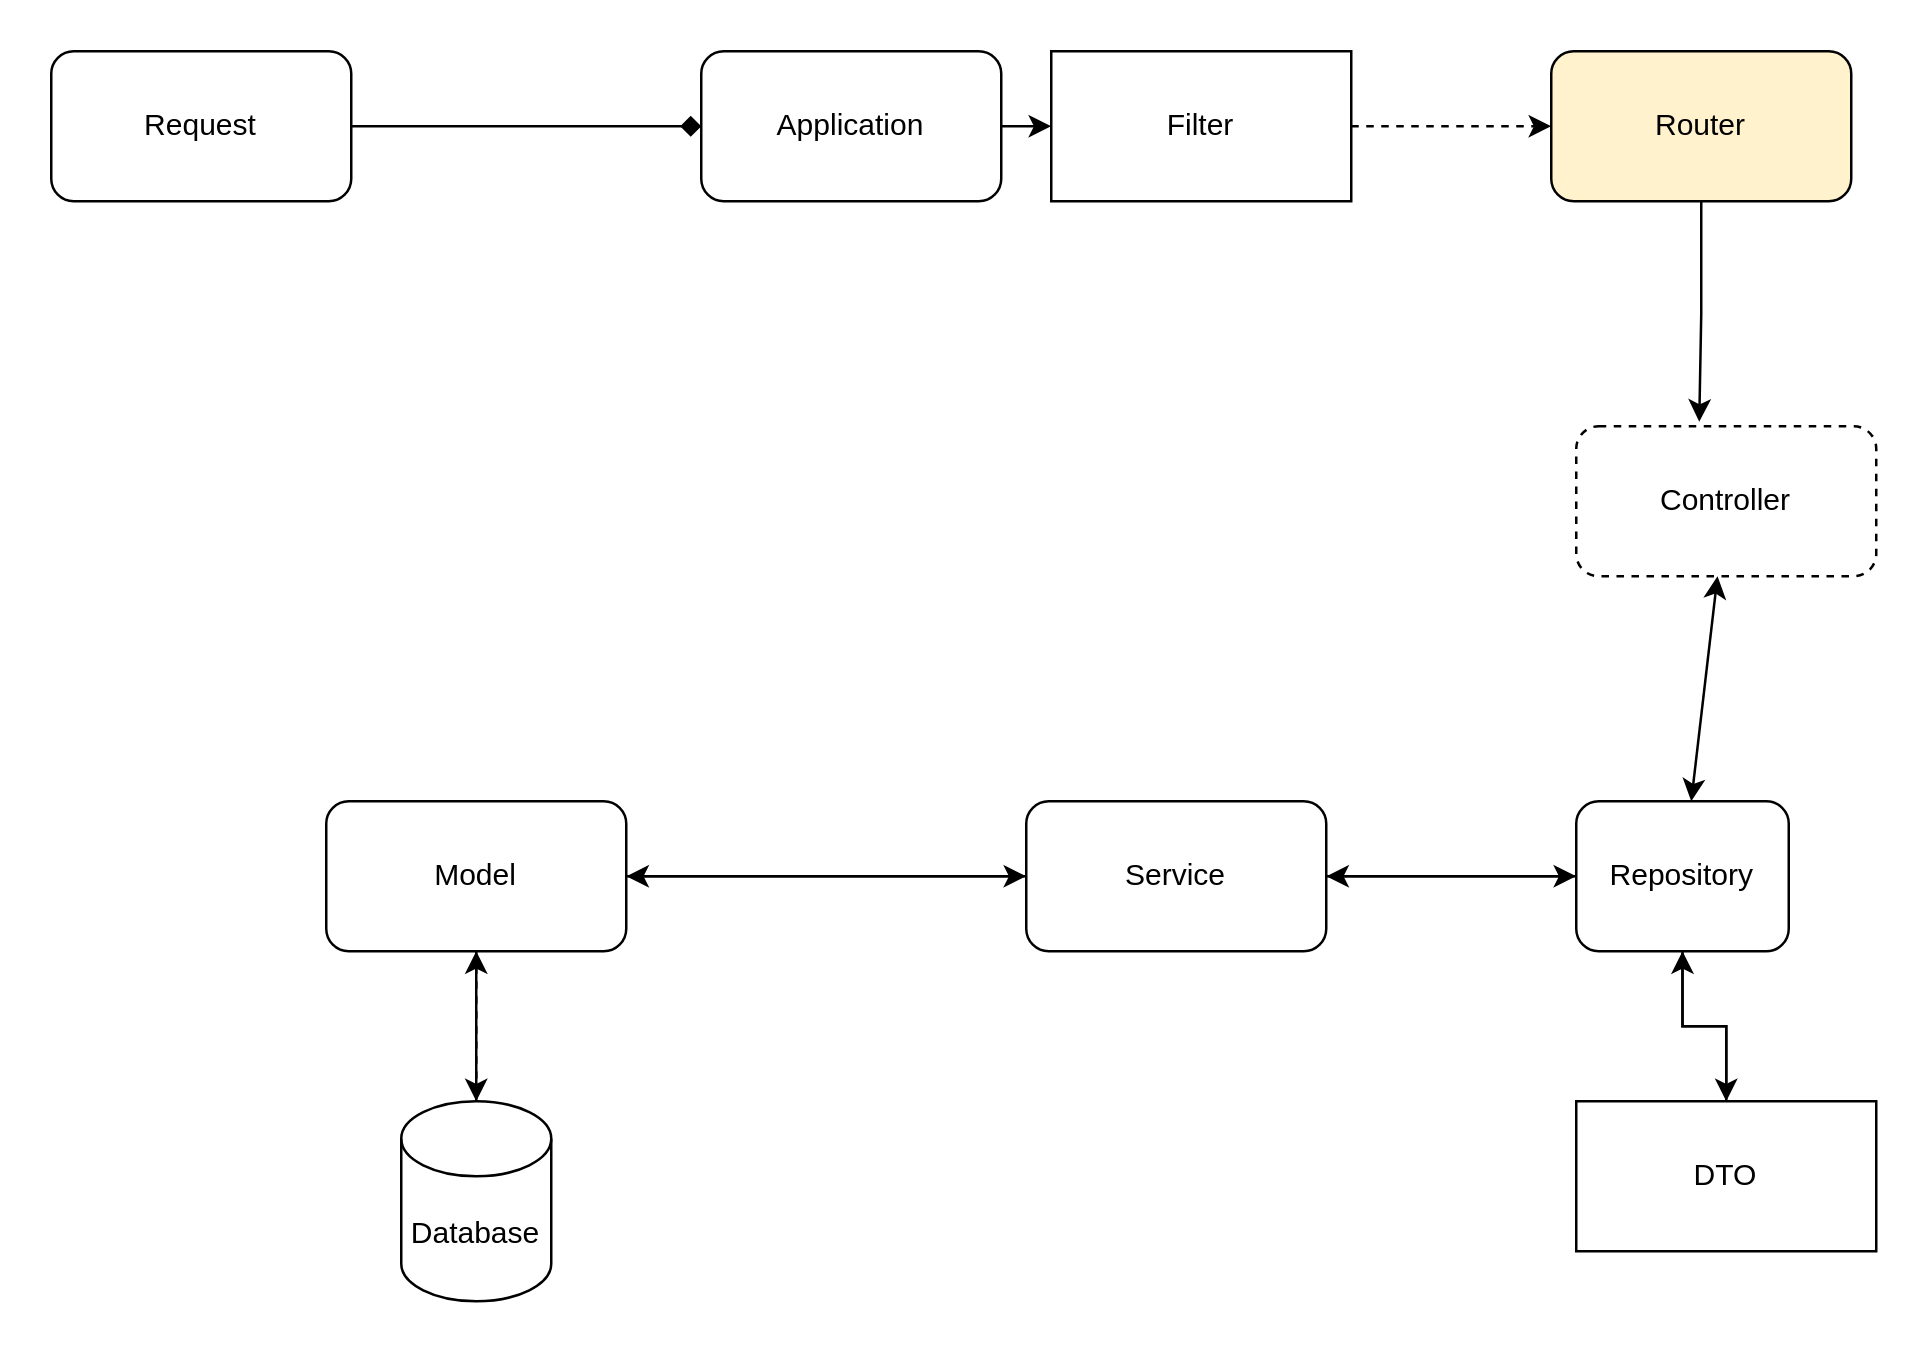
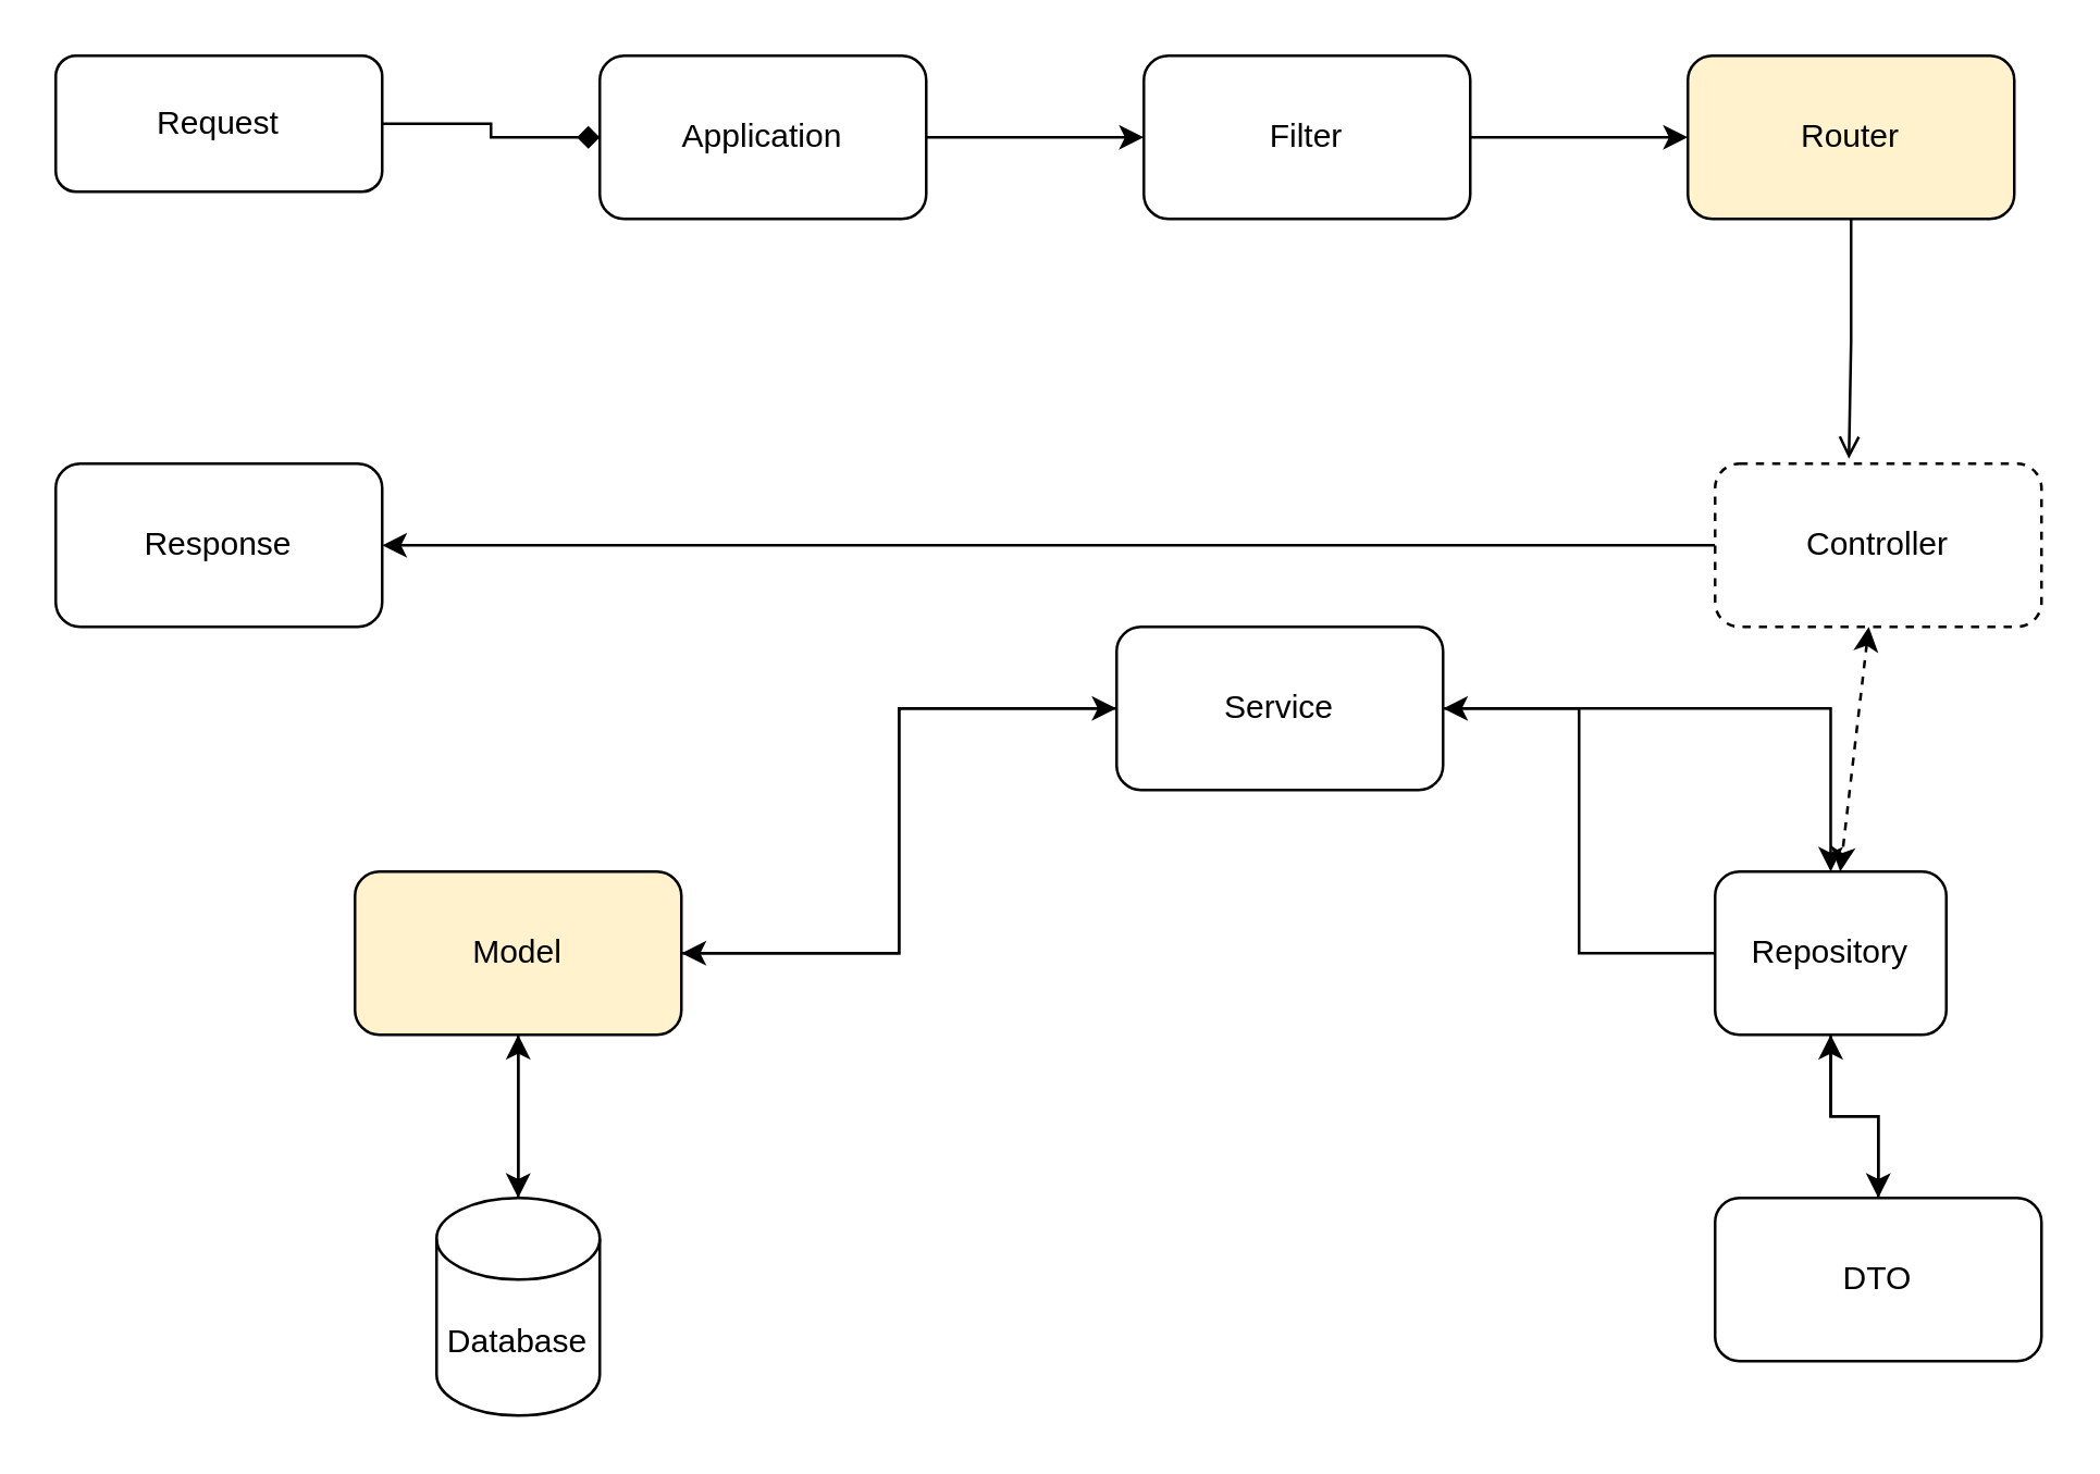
  <mxCell id="0" />
  <mxCell id="1" parent="0" />
  <mxCell id="2" style="edgeStyle=orthogonalEdgeStyle;rounded=0;orthogonalLoop=1;jettySize=auto;html=1;exitX=1;exitY=0.5;exitDx=0;exitDy=0;entryX=0;entryY=0.5;entryDx=0;entryDy=0;endArrow=diamond;" edge="1" parent="1" source="3" target="7"><mxGeometry relative="1" as="geometry" /></mxCell>
- <mxCell id="3" value="Request&lt;br&gt;" style="rounded=1;whiteSpace=wrap;html=1;" vertex="1" parent="1"><mxGeometry x="20" y="20" width="120" height="60" as="geometry" /></mxCell>
- <mxCell id="4" style="edgeStyle=orthogonalEdgeStyle;rounded=0;orthogonalLoop=1;jettySize=auto;html=1;exitX=1;exitY=0.5;exitDx=0;exitDy=0;entryX=0;entryY=0.5;entryDx=0;entryDy=0;dashed=1;" edge="1" parent="1" source="5" target="11"><mxGeometry relative="1" as="geometry"><mxPoint x="590" y="50" as="targetPoint" /></mxGeometry></mxCell>
- <mxCell id="5" value="Filter&lt;br&gt;" style="rounded=0;whiteSpace=wrap;html=1;" vertex="1" parent="1"><mxGeometry x="420" y="20" width="120" height="60" as="geometry" /></mxCell>
+ <mxCell id="3" value="Request&lt;br&gt;" style="rounded=1;whiteSpace=wrap;html=1;" vertex="1" parent="1"><mxGeometry x="20" y="20" width="120" height="50" as="geometry" /></mxCell>
+ <mxCell id="4" style="edgeStyle=orthogonalEdgeStyle;rounded=0;orthogonalLoop=1;jettySize=auto;html=1;exitX=1;exitY=0.5;exitDx=0;exitDy=0;entryX=0;entryY=0.5;entryDx=0;entryDy=0;" edge="1" parent="1" source="5" target="11"><mxGeometry relative="1" as="geometry"><mxPoint x="590" y="50" as="targetPoint" /></mxGeometry></mxCell>
+ <mxCell id="5" value="Filter&lt;br&gt;" style="whiteSpace=wrap;html=1;rounded=1;" vertex="1" parent="1"><mxGeometry x="420" y="20" width="120" height="60" as="geometry" /></mxCell>
  <mxCell id="6" style="edgeStyle=orthogonalEdgeStyle;rounded=0;orthogonalLoop=1;jettySize=auto;html=1;exitX=1;exitY=0.5;exitDx=0;exitDy=0;entryX=0;entryY=0.5;entryDx=0;entryDy=0;" edge="1" parent="1" source="7" target="5"><mxGeometry relative="1" as="geometry" /></mxCell>
- <mxCell id="7" value="Application&lt;br&gt;" style="rounded=1;whiteSpace=wrap;html=1;" vertex="1" parent="1"><mxGeometry x="280" y="20" width="120" height="60" as="geometry" /></mxCell>
+ <mxCell id="7" value="Application&lt;br&gt;" style="rounded=1;whiteSpace=wrap;html=1;" vertex="1" parent="1"><mxGeometry x="220" y="20" width="120" height="60" as="geometry" /></mxCell>
+ <mxCell id="8" style="edgeStyle=orthogonalEdgeStyle;rounded=0;orthogonalLoop=1;jettySize=auto;html=1;exitX=0;exitY=0.5;exitDx=0;exitDy=0;entryX=1;entryY=0.5;entryDx=0;entryDy=0;" edge="1" parent="1" source="9" target="26"><mxGeometry relative="1" as="geometry" /></mxCell>
  <mxCell id="9" value="Controller&lt;br&gt;" style="rounded=1;whiteSpace=wrap;html=1;dashed=1;" vertex="1" parent="1"><mxGeometry x="630" y="170" width="120" height="60" as="geometry" /></mxCell>
- <mxCell id="10" style="edgeStyle=orthogonalEdgeStyle;rounded=0;orthogonalLoop=1;jettySize=auto;html=1;entryX=0.41;entryY=-0.03;entryDx=0;entryDy=0;entryPerimeter=0;" edge="1" parent="1" source="11" target="9"><mxGeometry relative="1" as="geometry" /></mxCell>
+ <mxCell id="10" style="edgeStyle=orthogonalEdgeStyle;rounded=0;orthogonalLoop=1;jettySize=auto;html=1;entryX=0.41;entryY=-0.03;entryDx=0;entryDy=0;entryPerimeter=0;endArrow=open;" edge="1" parent="1" source="11" target="9"><mxGeometry relative="1" as="geometry" /></mxCell>
  <mxCell id="11" value="Router&lt;br&gt;" style="rounded=1;whiteSpace=wrap;html=1;fillColor=#fff2cc;" vertex="1" parent="1"><mxGeometry x="620" y="20" width="120" height="60" as="geometry" /></mxCell>
  <mxCell id="12" value="" style="edgeStyle=orthogonalEdgeStyle;rounded=0;orthogonalLoop=1;jettySize=auto;html=1;" edge="1" parent="1" source="14" target="17"><mxGeometry relative="1" as="geometry" /></mxCell>
  <mxCell id="13" style="edgeStyle=orthogonalEdgeStyle;rounded=0;orthogonalLoop=1;jettySize=auto;html=1;exitX=0;exitY=0.5;exitDx=0;exitDy=0;entryX=1;entryY=0.5;entryDx=0;entryDy=0;" edge="1" parent="1" source="14" target="21"><mxGeometry relative="1" as="geometry"><mxPoint x="120" y="200" as="targetPoint" /></mxGeometry></mxCell>
- <mxCell id="14" value="Service&lt;br&gt;" style="rounded=1;whiteSpace=wrap;html=1;" vertex="1" parent="1"><mxGeometry x="410" y="320" width="120" height="60" as="geometry" /></mxCell>
+ <mxCell id="14" value="Service&lt;br&gt;" style="rounded=1;whiteSpace=wrap;html=1;" vertex="1" parent="1"><mxGeometry x="410" y="230" width="120" height="60" as="geometry" /></mxCell>
  <mxCell id="15" style="edgeStyle=orthogonalEdgeStyle;rounded=0;orthogonalLoop=1;jettySize=auto;html=1;exitX=0;exitY=0.5;exitDx=0;exitDy=0;entryX=1;entryY=0.5;entryDx=0;entryDy=0;" edge="1" parent="1" source="17" target="14"><mxGeometry relative="1" as="geometry" /></mxCell>
  <mxCell id="16" style="edgeStyle=orthogonalEdgeStyle;rounded=0;orthogonalLoop=1;jettySize=auto;html=1;exitX=0.5;exitY=1;exitDx=0;exitDy=0;entryX=0.5;entryY=0;entryDx=0;entryDy=0;" edge="1" parent="1" source="17" target="23"><mxGeometry relative="1" as="geometry" /></mxCell>
  <mxCell id="17" value="Repository&lt;br&gt;" style="rounded=1;whiteSpace=wrap;html=1;" vertex="1" parent="1"><mxGeometry x="630" y="320" width="85" height="60" as="geometry" /></mxCell>
- <mxCell id="18" value="" style="endArrow=classic;startArrow=classic;html=1;" edge="1" parent="1" source="9" target="17"><mxGeometry width="50" height="50" relative="1" as="geometry"><mxPoint x="380" y="260" as="sourcePoint" /><mxPoint x="520" y="203" as="targetPoint" /></mxGeometry></mxCell>
+ <mxCell id="18" value="" style="endArrow=classic;startArrow=classic;html=1;dashed=1;" edge="1" parent="1" source="9" target="17"><mxGeometry width="50" height="50" relative="1" as="geometry"><mxPoint x="380" y="260" as="sourcePoint" /><mxPoint x="520" y="203" as="targetPoint" /></mxGeometry></mxCell>
  <mxCell id="19" style="edgeStyle=orthogonalEdgeStyle;rounded=0;orthogonalLoop=1;jettySize=auto;html=1;exitX=1;exitY=0.5;exitDx=0;exitDy=0;entryX=0;entryY=0.5;entryDx=0;entryDy=0;" edge="1" parent="1" source="21" target="14"><mxGeometry relative="1" as="geometry"><mxPoint x="150" y="200" as="targetPoint" /></mxGeometry></mxCell>
- <mxCell id="20" style="edgeStyle=orthogonalEdgeStyle;rounded=0;orthogonalLoop=1;jettySize=auto;html=1;exitX=0.5;exitY=1;exitDx=0;exitDy=0;entryX=0.5;entryY=0;entryDx=0;entryDy=0;entryPerimeter=0;dashed=1;" edge="1" parent="1" source="21" target="25"><mxGeometry relative="1" as="geometry" /></mxCell>
- <mxCell id="21" value="Model" style="rounded=1;whiteSpace=wrap;html=1;" vertex="1" parent="1"><mxGeometry x="130" y="320" width="120" height="60" as="geometry" /></mxCell>
+ <mxCell id="20" style="edgeStyle=orthogonalEdgeStyle;rounded=0;orthogonalLoop=1;jettySize=auto;html=1;exitX=0.5;exitY=1;exitDx=0;exitDy=0;entryX=0.5;entryY=0;entryDx=0;entryDy=0;entryPerimeter=0;" edge="1" parent="1" source="21" target="25"><mxGeometry relative="1" as="geometry" /></mxCell>
+ <mxCell id="21" value="Model" style="rounded=1;whiteSpace=wrap;html=1;fillColor=#fff2cc;" vertex="1" parent="1"><mxGeometry x="130" y="320" width="120" height="60" as="geometry" /></mxCell>
  <mxCell id="22" style="edgeStyle=orthogonalEdgeStyle;rounded=0;orthogonalLoop=1;jettySize=auto;html=1;exitX=0.5;exitY=0;exitDx=0;exitDy=0;entryX=0.5;entryY=1;entryDx=0;entryDy=0;" edge="1" parent="1" source="23" target="17"><mxGeometry relative="1" as="geometry" /></mxCell>
- <mxCell id="23" value="DTO" style="whiteSpace=wrap;html=1;rounded=0;" vertex="1" parent="1"><mxGeometry x="630" y="440" width="120" height="60" as="geometry" /></mxCell>
+ <mxCell id="23" value="DTO" style="rounded=1;whiteSpace=wrap;html=1;" vertex="1" parent="1"><mxGeometry x="630" y="440" width="120" height="60" as="geometry" /></mxCell>
  <mxCell id="24" style="edgeStyle=orthogonalEdgeStyle;rounded=0;orthogonalLoop=1;jettySize=auto;html=1;exitX=0.5;exitY=0;exitDx=0;exitDy=0;exitPerimeter=0;" edge="1" parent="1" source="25"><mxGeometry relative="1" as="geometry"><mxPoint x="190" y="380" as="targetPoint" /></mxGeometry></mxCell>
  <mxCell id="25" value="Database&lt;br&gt;" style="shape=cylinder3;whiteSpace=wrap;html=1;boundedLbl=1;backgroundOutline=1;size=15;" vertex="1" parent="1"><mxGeometry x="160" y="440" width="60" height="80" as="geometry" /></mxCell>
+ <mxCell id="26" value="Response" style="rounded=1;whiteSpace=wrap;html=1;" vertex="1" parent="1"><mxGeometry x="20" y="170" width="120" height="60" as="geometry" /></mxCell>
